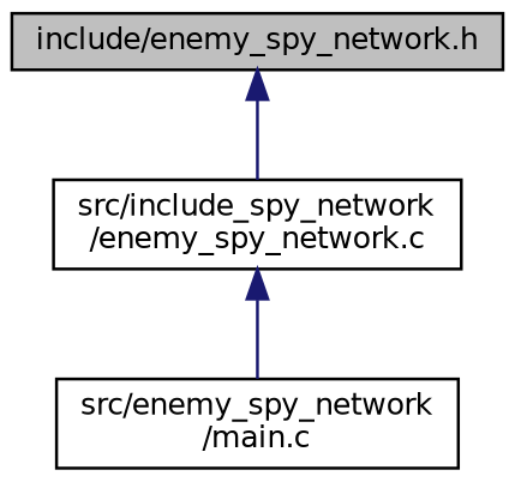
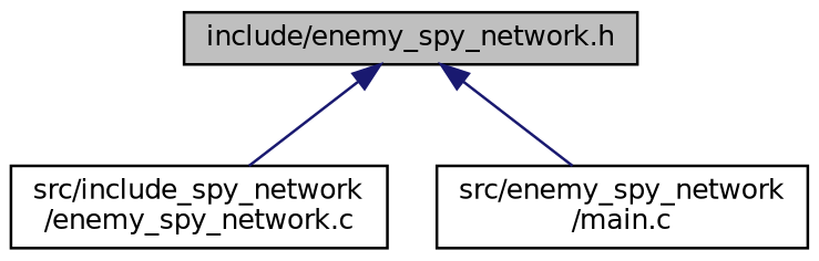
  digraph {
    node [color=black fillcolor=white fontname=Helvetica fontsize=10 shape=record style=filled]
    edge [color=midnightblue dir=back fontname=Helvetica fontsize=10 labelfontname=Helvetica labelfontsize=10 style=solid]
    n1 [fillcolor=grey75 fontcolor=black height=0.2 label="include/enemy_spy_network.h" width=0.4]
    n2 [height=0.2 label="src/include_spy_network\l/enemy_spy_network.c" width=0.4]
    n3 [height=0.2 label="src/enemy_spy_network\l/main.c" width=0.4]
    n1 -> n2
-   n2 -> n3
+   n1 -> n3
  }
